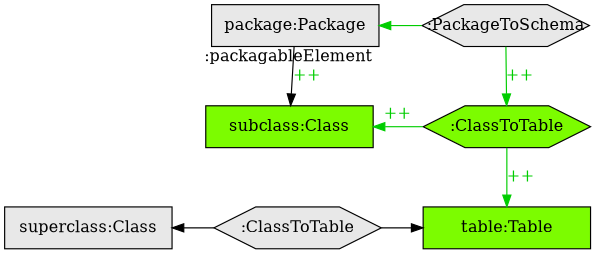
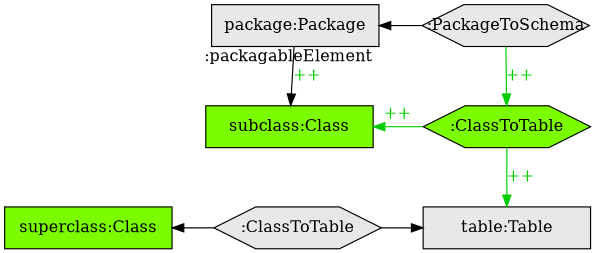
  digraph {
    splines=line
    node [fillcolor=grey91 fixedsize=true shape=box style=filled]
    edge [color=black labeldistance=1]
    n1 [label="package:Package" width=2]
    n2 [label=":PackageToSchema" shape=hexagon width=2]
-   n3 [label="superclass:Class" width=2]
-   n4 [fillcolor=lawngreen label="table:Table" width=2]
+   n3 [fillcolor=lawngreen label="superclass:Class" width=2]
+   n4 [label="table:Table" width=2]
    n5 [label=":ClassToTable" shape=hexagon width=2]
    n6 [fillcolor=lawngreen label="subclass:Class" width=2]
    n7 [fillcolor=lawngreen label=":ClassToTable" shape=hexagon width=2]
    subgraph sub_1 {
      rank=same
      n1
      n2
    }
    subgraph sub_2 {
      rank=same
      n3
      n4
      n5
    }
    subgraph sub_3 {
      rank=same
      n6
      n7
    }
-   n1 -> n2 [color=green3 dir=back labeldistance=""]
+   n1 -> n2 [dir=back labeldistance=""]
    n1 -> n6 [label=<<font color="green3">++</font>> taillabel=":packagableElement"]
    n2 -> n7 [color=green3 label=<<font color="green3">++</font>>]
    n3 -> n5 [dir=back labeldistance=""]
    n5 -> n4 [labeldistance=""]
    n6 -> n7 [color=green3 dir=back label=<<font color="green3">++</font>>]
    n7 -> n4 [color=green3 label=<<font color="green3">++</font>>]
  }
